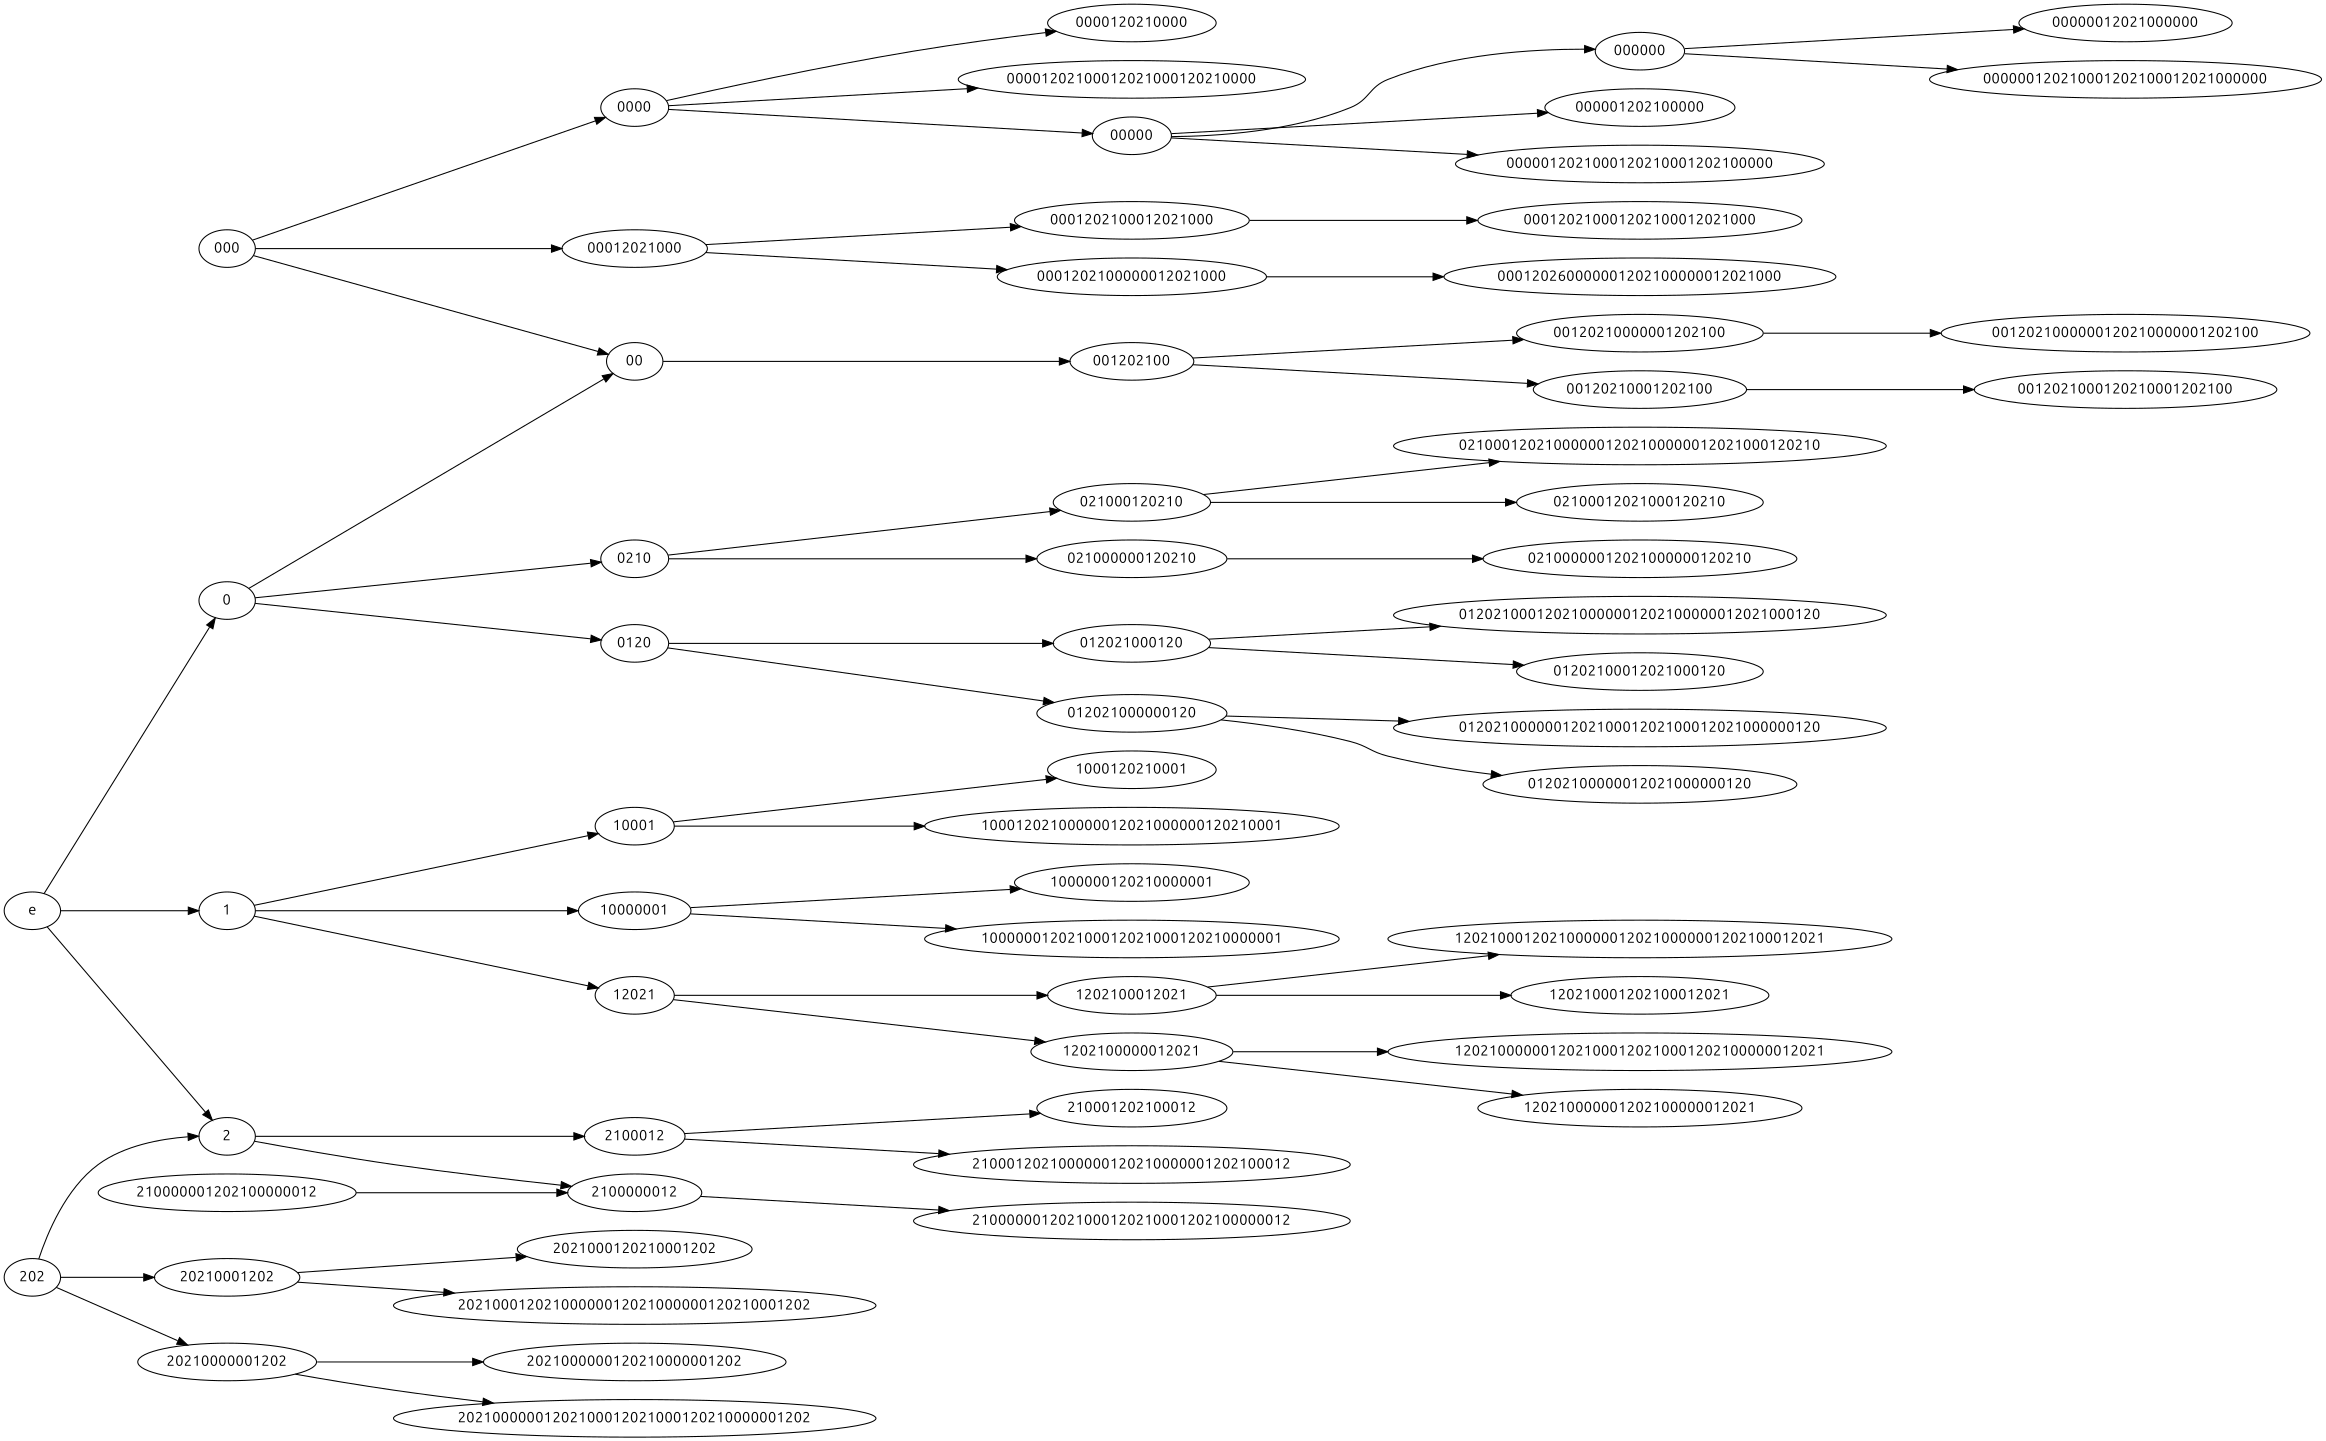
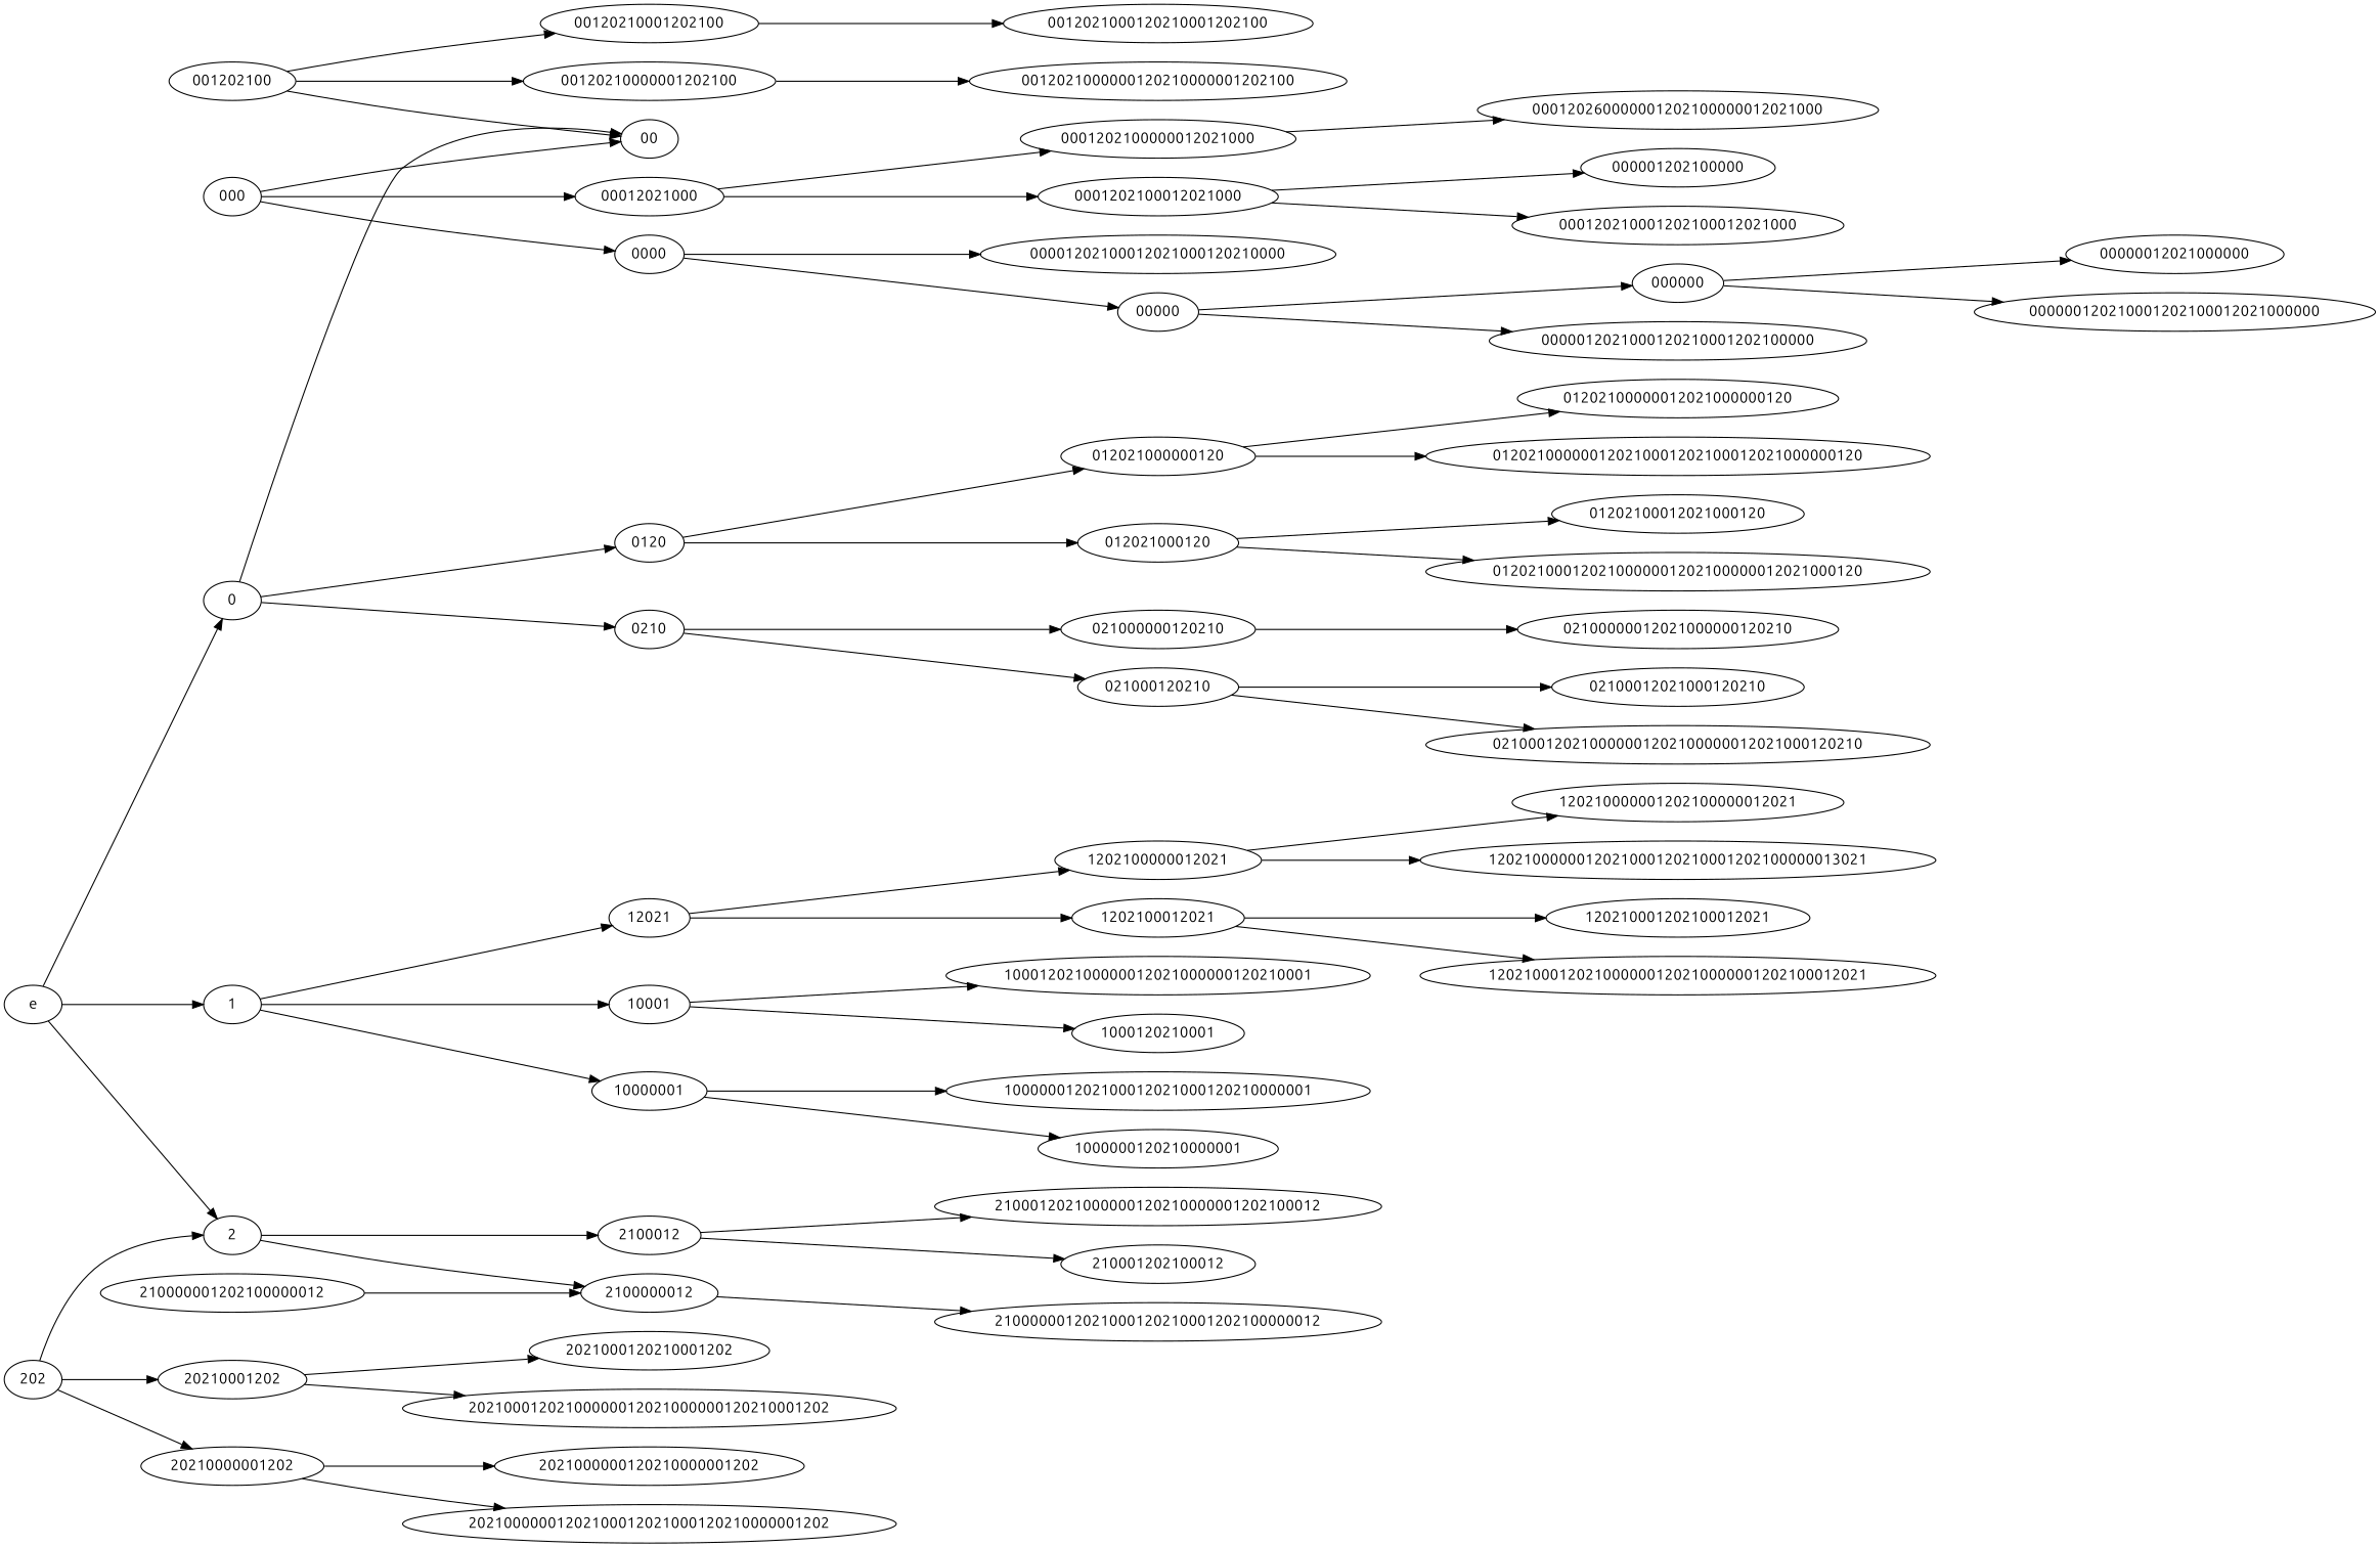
  digraph {
    fontname=Ubuntu
    rankdir=LR
    node [fontname=Ubuntu]
    edge [fontname=Ubuntu]
    e
    0
    1
    2
    00
    0120
    0210
    12021
    10001
    10000001
    2100012
    2100000012
    001202100
    012021000120
    012021000000120
    021000120210
    021000000120210
    1202100012021
    1202100000012021
    1000120210001
    10001202100000012021000000120210001
    1000000120210000001
    10000001202100012021000120210000001
    202
    20210001202
    20210000001202
    210001202100012
    2100012021000000120210000001202100012
    2100000012021000120210001202100000012
    000
    0000
    00012021000
    00120210001202100
    00120210000001202100
    01202100012021000120
    012021000120210000001202100000012021000120
    01202100000012021000000120
    012021000000120210001202100012021000000120
    02100012021000120210
    021000120210000001202100000012021000120210
    02100000012021000000120210
    00000
-   0000120210000
    00001202100012021000120210000
    0001202100012021000
    0001202100000012021000
    0012021000120210001202100
    0012021000000120210000001202100
    000000
    000001202100000
    0000012021000120210001202100000
    000120210001202100012021000
    n53 [label=000120260000001202100000012021000]
    00000012021000000
    000000120210001202100012021000000
    120210001202100012021
    1202100012021000000120210000001202100012021
    120210000001202100000012021
-   1202100000012021000120210001202100000012021
+   1202100000012021000120210001202100000012021 [label=1202100000012021000120210001202100000013021]
    2021000120210001202
    20210001202100000012021000000120210001202
    2021000000120210000001202
    20210000001202100012021000120210000001202
    210000001202100000012
    e -> 0
    e -> 1
    e -> 2
    0 -> 00
    0 -> 0120
    0 -> 0210
    1 -> 12021
    1 -> 10001
    1 -> 10000001
    2 -> 2100012
    2 -> 2100000012
-   00 -> 001202100
+   001202100 -> 00
    0120 -> 012021000120
    0120 -> 012021000000120
    0210 -> 021000120210
    0210 -> 021000000120210
    12021 -> 1202100012021
    12021 -> 1202100000012021
    10001 -> 1000120210001
    10001 -> 10001202100000012021000000120210001
    10000001 -> 1000000120210000001
    10000001 -> 10000001202100012021000120210000001
    2100012 -> 210001202100012
    2100012 -> 2100012021000000120210000001202100012
    2100000012 -> 2100000012021000120210001202100000012
    001202100 -> 00120210001202100
    001202100 -> 00120210000001202100
    012021000120 -> 01202100012021000120
    012021000120 -> 012021000120210000001202100000012021000120
    012021000000120 -> 01202100000012021000000120
    012021000000120 -> 012021000000120210001202100012021000000120
    021000120210 -> 02100012021000120210
    021000120210 -> 021000120210000001202100000012021000120210
    021000000120210 -> 02100000012021000000120210
    1202100012021 -> 120210001202100012021
    1202100012021 -> 1202100012021000000120210000001202100012021
    1202100000012021 -> 120210000001202100000012021
    1202100000012021 -> 1202100000012021000120210001202100000012021
    202 -> 2
    202 -> 20210001202
    202 -> 20210000001202
    20210001202 -> 2021000120210001202
    20210001202 -> 20210001202100000012021000000120210001202
    20210000001202 -> 2021000000120210000001202
    20210000001202 -> 20210000001202100012021000120210000001202
    000 -> 00
    000 -> 0000
    000 -> 00012021000
    0000 -> 00000
-   0000 -> 0000120210000
    0000 -> 00001202100012021000120210000
    00012021000 -> 0001202100012021000
    00012021000 -> 0001202100000012021000
    00120210001202100 -> 0012021000120210001202100
    00120210000001202100 -> 0012021000000120210000001202100
    00000 -> 000000
-   00000 -> 000001202100000
+   0001202100012021000 -> 000001202100000
    00000 -> 0000012021000120210001202100000
    0001202100012021000 -> 000120210001202100012021000
    0001202100000012021000 -> n53
    000000 -> 00000012021000000
    000000 -> 000000120210001202100012021000000
    210000001202100000012 -> 2100000012
  }
